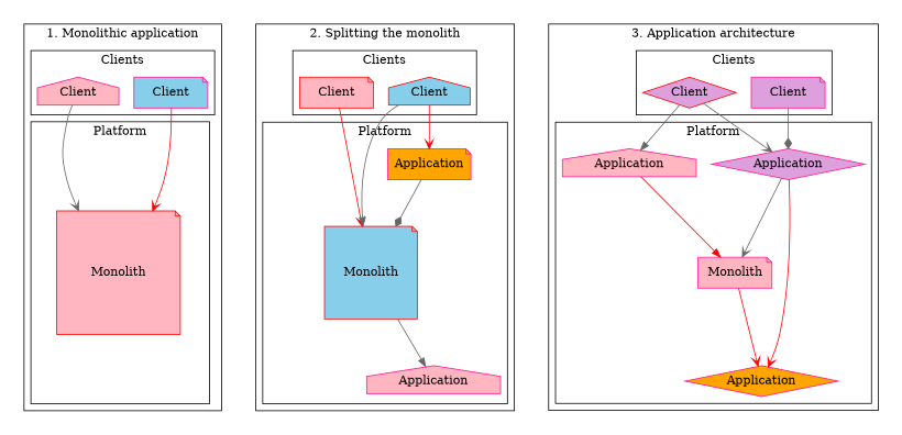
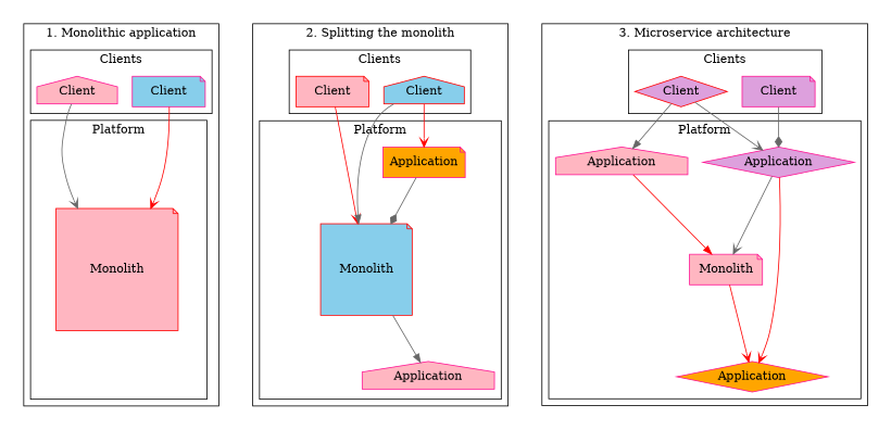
  digraph {
    fontname="DejaVu Serif"
    node [color=deeppink fillcolor=lightpink shape=note style=filled fontname="DejaVu Serif"]
    edge [color=gray40 arrowhead=vee fontname="DejaVu Serif"]
    n1 [label=Client shape=house width=1.2]
    n2 [fillcolor=skyblue label=Client width=1.2]
    n3 [color=red height=2 label=Monolith width=2]
    dummy1_2 [color=grey79 fillcolor=grey79 shape=record style=invisible width=2.65]
    dummy1_1 [color=grey79 fillcolor=grey79 shape=record style=invisible width=1.2]
    n6 [color=red label=Client width=1.2]
    n7 [color=red fillcolor=skyblue label=Client shape=house width=1.2]
    n8 [color=red fillcolor=skyblue height=1.5 label=Monolith width=1.5]
    dummy2_1 [color=grey79 fillcolor=grey79 shape=record style=invisible width=1.2]
    n10 [label=Application shape=house width=1.2]
    n11 [fillcolor=orange label=Application width=1.2]
    n12 [fillcolor=plum label=Application shape=diamond width=1.2]
    n13 [label=Monolith width=1.2]
    n14 [fillcolor=orange label=Application shape=diamond width=1.2]
    n15 [label=Application shape=house width=1.2]
    n16 [color=red fillcolor=plum label=Client shape=diamond width=1.2]
    n17 [fillcolor=plum label=Client width=1.2]
    subgraph cluster_1 {
      style=invisible
      subgraph cluster_2 {
        style=invisible
        subgraph cluster_3 {
          label="1. Monolithic application"
          style=solid
          subgraph cluster_4 {
            label=Clients
            style=solid
            n1
            n2
          }
          subgraph cluster_5 {
            label=Platform
            style=solid
            n3
            dummy1_2
            dummy1_1
          }
        }
      }
    }
    subgraph cluster_6 {
      style=invisible
      subgraph cluster_7 {
        style=invisible
        subgraph cluster_8 {
          label="2. Splitting the monolith"
          style=solid
          subgraph cluster_9 {
            label=Clients
            style=solid
            n6
            n7
          }
          subgraph cluster_10 {
            label=Platform
            rankdir=LR
            style=solid
            n8
            dummy2_1
            n10
            n11
          }
        }
      }
    }
    subgraph cluster_11 {
      style=invisible
      subgraph cluster_12 {
        style=invisible
        subgraph cluster_13 {
-         label="3. Application architecture"
+         label="3. Microservice architecture"
          style=solid
          subgraph cluster_14 {
            label=Platform
            rankdir=LR
            style=solid
            n12
            n13
            n14
            n15
          }
          subgraph cluster_15 {
            label=Clients
            style=solid
            n16
            n17
          }
        }
      }
    }
    n1 -> n3
    n1 -> dummy1_1 [style=invis color="" arrowhead=""]
    n2 -> n3 [color=red]
    n3 -> dummy1_2 [style=invis color="" arrowhead=""]
    dummy1_1 -> n3 [style=invis color="" arrowhead=""]
    n6 -> n8 [color=red]
    n7 -> n8 [arrowhead=normal]
    n7 -> n11 [color=red]
    n8 -> dummy2_1 [style=invis color="" arrowhead=""]
    n8 -> n10 [arrowhead=normal]
    n11 -> n8 [arrowhead=diamond]
    n12 -> n13
    n12 -> n14 [color=red]
    n13 -> n14 [color=red]
    n15 -> n13 [color=red arrowhead=normal]
    n16 -> n12
    n16 -> n15 [arrowhead=normal]
    n17 -> n12 [arrowhead=diamond]
  }
